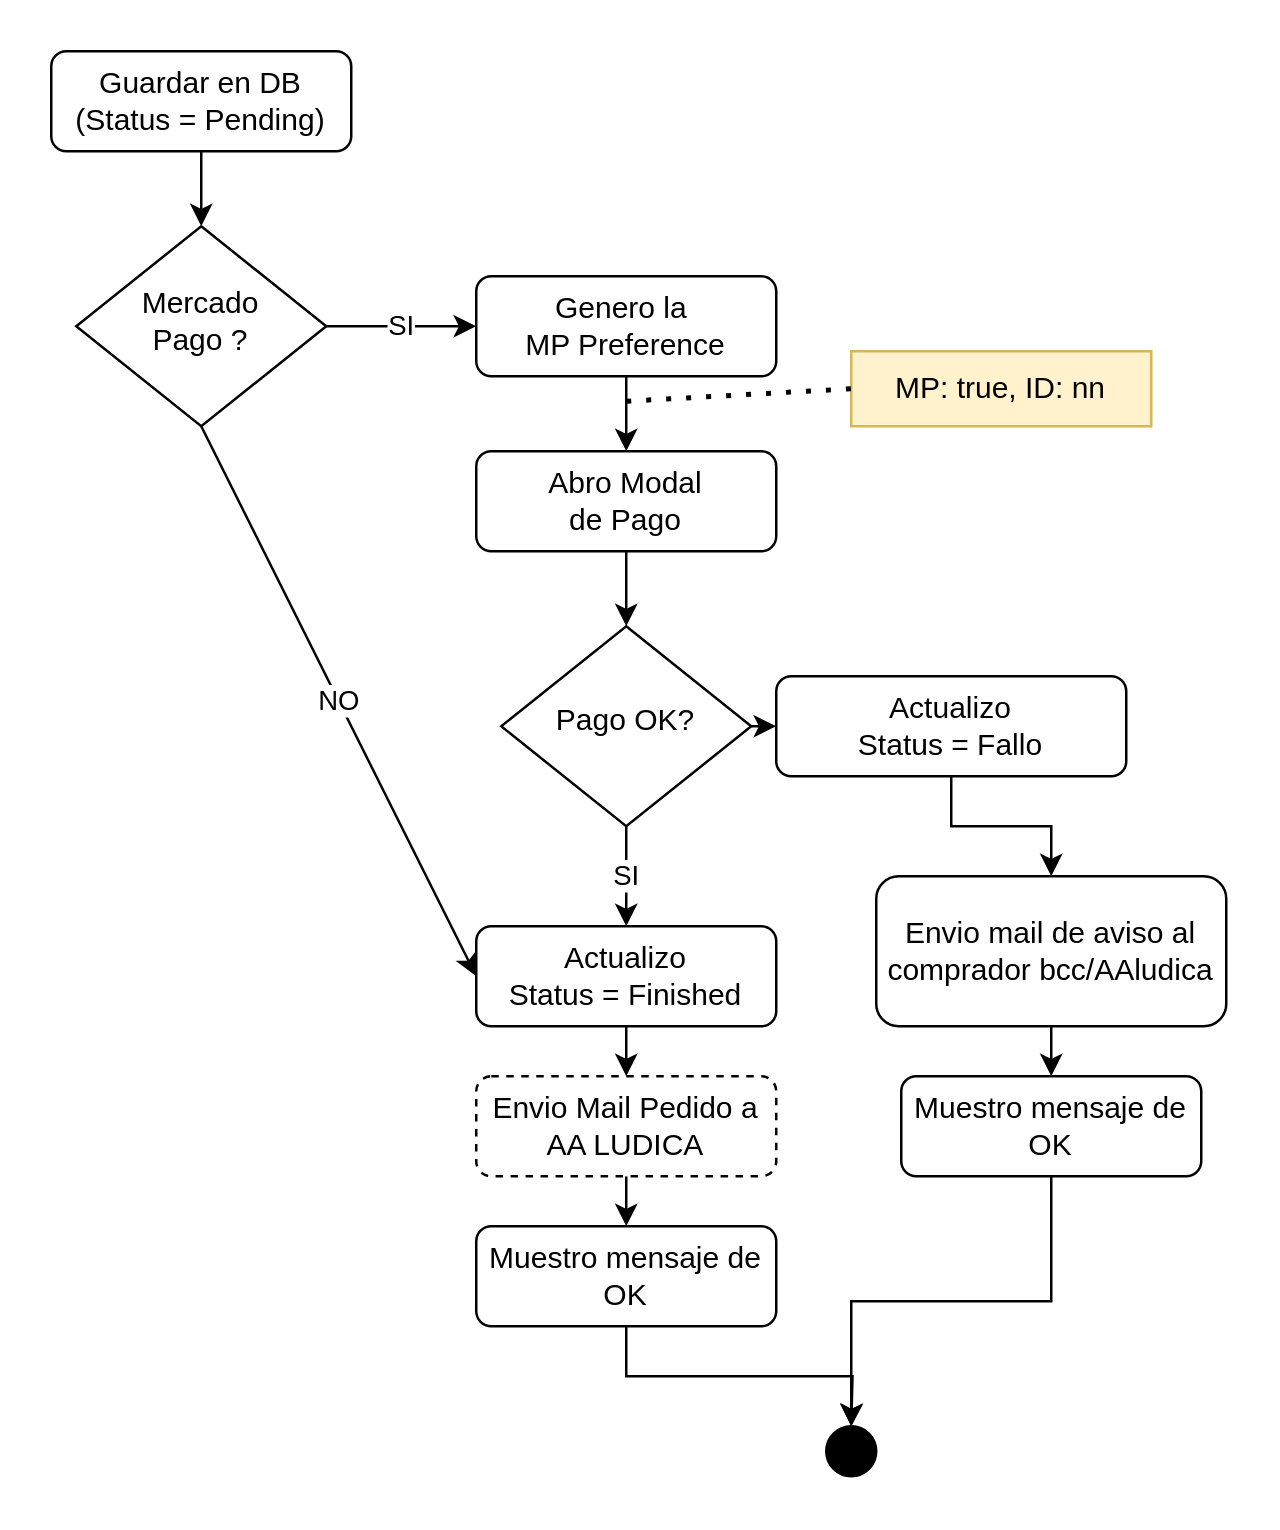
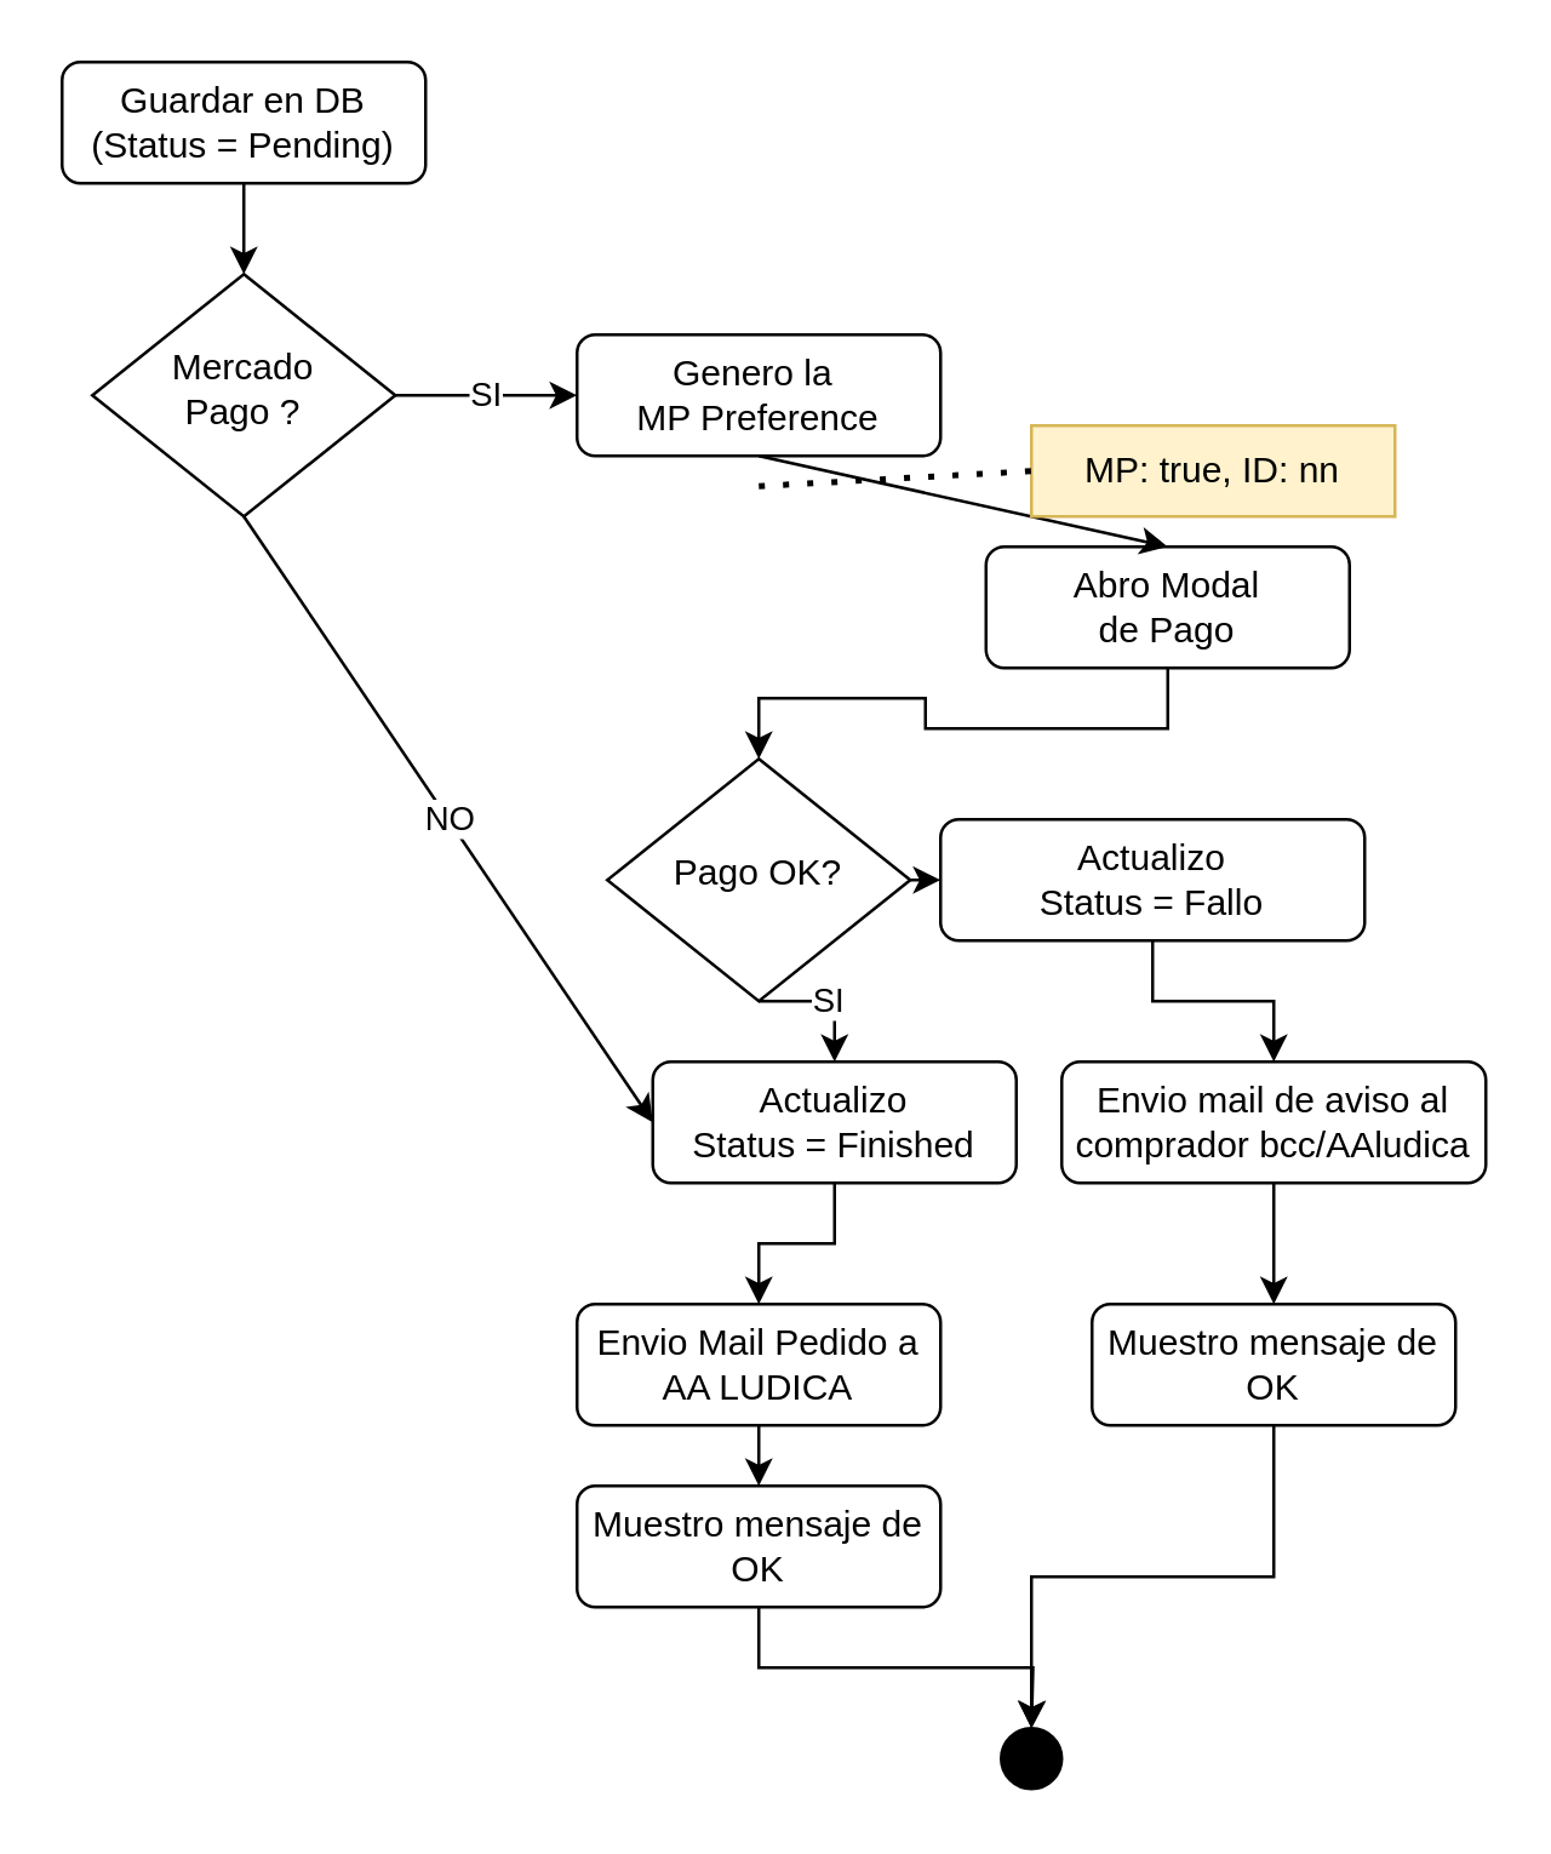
  <mxCell id="0" />
  <mxCell id="1" parent="0" />
  <mxCell id="2" value="Mercado&lt;br&gt;Pago ?" style="rhombus;whiteSpace=wrap;html=1;shadow=0;fontFamily=Helvetica;fontSize=12;align=center;strokeWidth=1;spacing=6;spacingTop=-4;" parent="1" vertex="1"><mxGeometry x="30" y="90" width="100" height="80" as="geometry" /></mxCell>
  <mxCell id="3" value="Guardar en DB&lt;br&gt;(Status = Pending)" style="rounded=1;whiteSpace=wrap;html=1;fontSize=12;glass=0;strokeWidth=1;shadow=0;" parent="1" vertex="1"><mxGeometry x="20" y="20" width="120" height="40" as="geometry" /></mxCell>
  <mxCell id="4" value="" style="endArrow=classic;html=1;rounded=0;exitX=0.5;exitY=1;exitDx=0;exitDy=0;entryX=0.5;entryY=0;entryDx=0;entryDy=0;" edge="1" parent="1" source="3" target="2"><mxGeometry width="50" height="50" relative="1" as="geometry"><mxPoint x="250" y="10" as="sourcePoint" /><mxPoint x="300" y="-40" as="targetPoint" /></mxGeometry></mxCell>
  <mxCell id="5" value="NO" style="endArrow=classic;html=1;rounded=0;exitX=0.5;exitY=1;exitDx=0;exitDy=0;entryX=0;entryY=0.5;entryDx=0;entryDy=0;" edge="1" parent="1" source="2" target="17"><mxGeometry width="50" height="50" relative="1" as="geometry"><mxPoint x="90" y="70" as="sourcePoint" /><mxPoint x="80" y="210" as="targetPoint" /></mxGeometry></mxCell>
  <mxCell id="6" value="SI" style="endArrow=classic;html=1;rounded=0;exitX=1;exitY=0.5;exitDx=0;exitDy=0;entryX=0;entryY=0.5;entryDx=0;entryDy=0;" edge="1" parent="1" source="2" target="7"><mxGeometry width="50" height="50" relative="1" as="geometry"><mxPoint x="90" y="180" as="sourcePoint" /><mxPoint x="180" y="130" as="targetPoint" /></mxGeometry></mxCell>
  <mxCell id="7" value="Genero la&amp;nbsp;&lt;br&gt;MP Preference" style="rounded=1;whiteSpace=wrap;html=1;fontSize=12;glass=0;strokeWidth=1;shadow=0;" vertex="1" parent="1"><mxGeometry x="190" y="110" width="120" height="40" as="geometry" /></mxCell>
  <mxCell id="8" style="edgeStyle=orthogonalEdgeStyle;rounded=0;orthogonalLoop=1;jettySize=auto;html=1;exitX=0.5;exitY=1;exitDx=0;exitDy=0;entryX=0.5;entryY=0;entryDx=0;entryDy=0;" edge="1" parent="1" source="9" target="15"><mxGeometry relative="1" as="geometry" /></mxCell>
- <mxCell id="9" value="Abro Modal &lt;br&gt;de Pago" style="rounded=1;whiteSpace=wrap;html=1;fontSize=12;glass=0;strokeWidth=1;shadow=0;" vertex="1" parent="1"><mxGeometry x="190" y="180" width="120" height="40" as="geometry" /></mxCell>
+ <mxCell id="9" value="Abro Modal &lt;br&gt;de Pago" style="rounded=1;whiteSpace=wrap;html=1;fontSize=12;glass=0;strokeWidth=1;shadow=0;" vertex="1" parent="1"><mxGeometry x="325" y="180" width="120" height="40" as="geometry" /></mxCell>
  <mxCell id="10" value="" style="endArrow=classic;html=1;rounded=0;exitX=0.5;exitY=1;exitDx=0;exitDy=0;entryX=0.5;entryY=0;entryDx=0;entryDy=0;" edge="1" parent="1" source="7" target="9"><mxGeometry width="50" height="50" relative="1" as="geometry"><mxPoint x="90" y="70" as="sourcePoint" /><mxPoint x="90" y="100" as="targetPoint" /></mxGeometry></mxCell>
  <mxCell id="11" value="MP: true, ID: nn" style="rounded=0;whiteSpace=wrap;html=1;fillColor=#fff2cc;strokeColor=#d6b656;" vertex="1" parent="1"><mxGeometry x="340" y="140" width="120" height="30" as="geometry" /></mxCell>
  <mxCell id="12" value="" style="endArrow=none;dashed=1;html=1;dashPattern=1 3;strokeWidth=2;rounded=0;entryX=0;entryY=0.5;entryDx=0;entryDy=0;" edge="1" parent="1" target="11"><mxGeometry width="50" height="50" relative="1" as="geometry"><mxPoint x="250" y="160" as="sourcePoint" /><mxPoint x="300" y="60" as="targetPoint" /></mxGeometry></mxCell>
  <mxCell id="13" value="SI" style="edgeStyle=orthogonalEdgeStyle;rounded=0;orthogonalLoop=1;jettySize=auto;html=1;exitX=0.5;exitY=1;exitDx=0;exitDy=0;entryX=0.5;entryY=0;entryDx=0;entryDy=0;" edge="1" parent="1" source="15" target="17"><mxGeometry relative="1" as="geometry" /></mxCell>
  <mxCell id="14" style="edgeStyle=orthogonalEdgeStyle;rounded=0;orthogonalLoop=1;jettySize=auto;html=1;exitX=1;exitY=0.5;exitDx=0;exitDy=0;entryX=0;entryY=0.5;entryDx=0;entryDy=0;" edge="1" parent="1" source="15" target="23"><mxGeometry relative="1" as="geometry" /></mxCell>
  <mxCell id="15" value="Pago OK?" style="rhombus;whiteSpace=wrap;html=1;shadow=0;fontFamily=Helvetica;fontSize=12;align=center;strokeWidth=1;spacing=6;spacingTop=-4;" vertex="1" parent="1"><mxGeometry x="200" y="250" width="100" height="80" as="geometry" /></mxCell>
  <mxCell id="16" style="edgeStyle=orthogonalEdgeStyle;rounded=0;orthogonalLoop=1;jettySize=auto;html=1;exitX=0.5;exitY=1;exitDx=0;exitDy=0;entryX=0.5;entryY=0;entryDx=0;entryDy=0;" edge="1" parent="1" source="17" target="19"><mxGeometry relative="1" as="geometry" /></mxCell>
- <mxCell id="17" value="Actualizo &lt;br&gt;Status = Finished" style="rounded=1;whiteSpace=wrap;html=1;fontSize=12;glass=0;strokeWidth=1;shadow=0;" vertex="1" parent="1"><mxGeometry x="190" y="370" width="120" height="40" as="geometry" /></mxCell>
+ <mxCell id="17" value="Actualizo &lt;br&gt;Status = Finished" style="rounded=1;whiteSpace=wrap;html=1;fontSize=12;glass=0;strokeWidth=1;shadow=0;" vertex="1" parent="1"><mxGeometry x="215" y="350" width="120" height="40" as="geometry" /></mxCell>
  <mxCell id="18" style="edgeStyle=orthogonalEdgeStyle;rounded=0;orthogonalLoop=1;jettySize=auto;html=1;exitX=0.5;exitY=1;exitDx=0;exitDy=0;entryX=0.5;entryY=0;entryDx=0;entryDy=0;" edge="1" parent="1" source="19" target="21"><mxGeometry relative="1" as="geometry" /></mxCell>
- <mxCell id="19" value="Envio Mail Pedido a&lt;br&gt;AA LUDICA" style="rounded=1;whiteSpace=wrap;html=1;fontSize=12;glass=0;strokeWidth=1;shadow=0;dashed=1;" vertex="1" parent="1"><mxGeometry x="190" y="430" width="120" height="40" as="geometry" /></mxCell>
+ <mxCell id="19" value="Envio Mail Pedido a&lt;br&gt;AA LUDICA" style="rounded=1;whiteSpace=wrap;html=1;fontSize=12;glass=0;strokeWidth=1;shadow=0;" vertex="1" parent="1"><mxGeometry x="190" y="430" width="120" height="40" as="geometry" /></mxCell>
  <mxCell id="20" style="edgeStyle=orthogonalEdgeStyle;rounded=0;orthogonalLoop=1;jettySize=auto;html=1;exitX=0.5;exitY=1;exitDx=0;exitDy=0;" edge="1" parent="1" source="21"><mxGeometry relative="1" as="geometry"><mxPoint x="340" y="570" as="targetPoint" /></mxGeometry></mxCell>
  <mxCell id="21" value="Muestro mensaje de OK" style="rounded=1;whiteSpace=wrap;html=1;fontSize=12;glass=0;strokeWidth=1;shadow=0;" vertex="1" parent="1"><mxGeometry x="190" y="490" width="120" height="40" as="geometry" /></mxCell>
  <mxCell id="22" style="edgeStyle=orthogonalEdgeStyle;rounded=0;orthogonalLoop=1;jettySize=auto;html=1;exitX=0.5;exitY=1;exitDx=0;exitDy=0;entryX=0.5;entryY=0;entryDx=0;entryDy=0;" edge="1" parent="1" source="23" target="25"><mxGeometry relative="1" as="geometry" /></mxCell>
  <mxCell id="23" value="Actualizo &lt;br&gt;Status = Fallo" style="rounded=1;whiteSpace=wrap;html=1;fontSize=12;glass=0;strokeWidth=1;shadow=0;" vertex="1" parent="1"><mxGeometry x="310" y="270" width="140" height="40" as="geometry" /></mxCell>
  <mxCell id="24" style="edgeStyle=orthogonalEdgeStyle;rounded=0;orthogonalLoop=1;jettySize=auto;html=1;exitX=0.5;exitY=1;exitDx=0;exitDy=0;entryX=0.5;entryY=0;entryDx=0;entryDy=0;" edge="1" parent="1" source="25" target="27"><mxGeometry relative="1" as="geometry" /></mxCell>
- <mxCell id="25" value="Envio mail de aviso al comprador bcc/AAludica" style="rounded=1;whiteSpace=wrap;html=1;fontSize=12;glass=0;strokeWidth=1;shadow=0;" vertex="1" parent="1"><mxGeometry x="350" y="350" width="140" height="60" as="geometry" /></mxCell>
+ <mxCell id="25" value="Envio mail de aviso al comprador bcc/AAludica" style="rounded=1;whiteSpace=wrap;html=1;fontSize=12;glass=0;strokeWidth=1;shadow=0;" vertex="1" parent="1"><mxGeometry x="350" y="350" width="140" height="40" as="geometry" /></mxCell>
  <mxCell id="26" style="edgeStyle=orthogonalEdgeStyle;rounded=0;orthogonalLoop=1;jettySize=auto;html=1;exitX=0.5;exitY=1;exitDx=0;exitDy=0;" edge="1" parent="1" source="27" target="28"><mxGeometry relative="1" as="geometry" /></mxCell>
  <mxCell id="27" value="Muestro mensaje de OK" style="rounded=1;whiteSpace=wrap;html=1;fontSize=12;glass=0;strokeWidth=1;shadow=0;" vertex="1" parent="1"><mxGeometry x="360" y="430" width="120" height="40" as="geometry" /></mxCell>
  <mxCell id="28" value="" style="ellipse;whiteSpace=wrap;html=1;aspect=fixed;fillColor=#000000;" vertex="1" parent="1"><mxGeometry x="330" y="570" width="20" height="20" as="geometry" /></mxCell>
